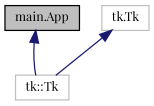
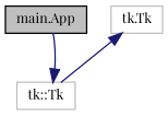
  digraph {
    fontname="Playfair Display"
    node [color=grey75 fillcolor=white fontname="Playfair Display" fontsize=10 shape=record style=filled]
    edge [color=midnightblue dir=back fontname="Playfair Display" fontsize=10 labelfontname=Helvetica labelfontsize=10 style=solid]
    n1 [color=black fillcolor=grey75 fontcolor=black height=0.2 label="main.App" width=0.4]
    n2 [height=0.2 label="tk::Tk" width=0.4]
    n3 [height=0.2 label="tk.Tk" width=0.4]
-   n1 -> n2
+   n2 -> n1
    n3 -> n2
  }
